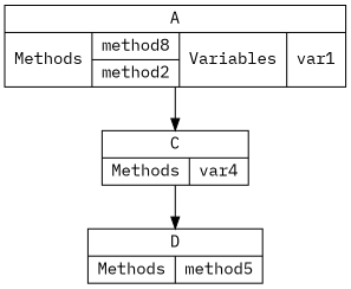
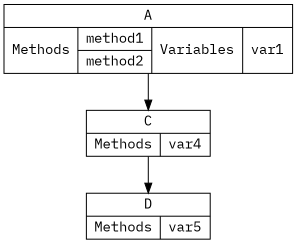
  digraph {
    fontname="IBM Plex Mono"
    node [fontname="IBM Plex Mono" shape=record]
    edge [fontname="IBM Plex Mono"]
-   n1 [label="{A|{Methods|{method8|method2}|Variables|{var1}}}"]
+   n1 [label="{A|{Methods|{method1|method2}|Variables|{var1}}}"]
    n2 [label="{C|{Methods|{var4}}}"]
-   n3 [label="{D|{Methods|{method5}}}"]
+   n3 [label="{D|{Methods|{var5}}}"]
    n1 -> n2
    n2 -> n3
  }
